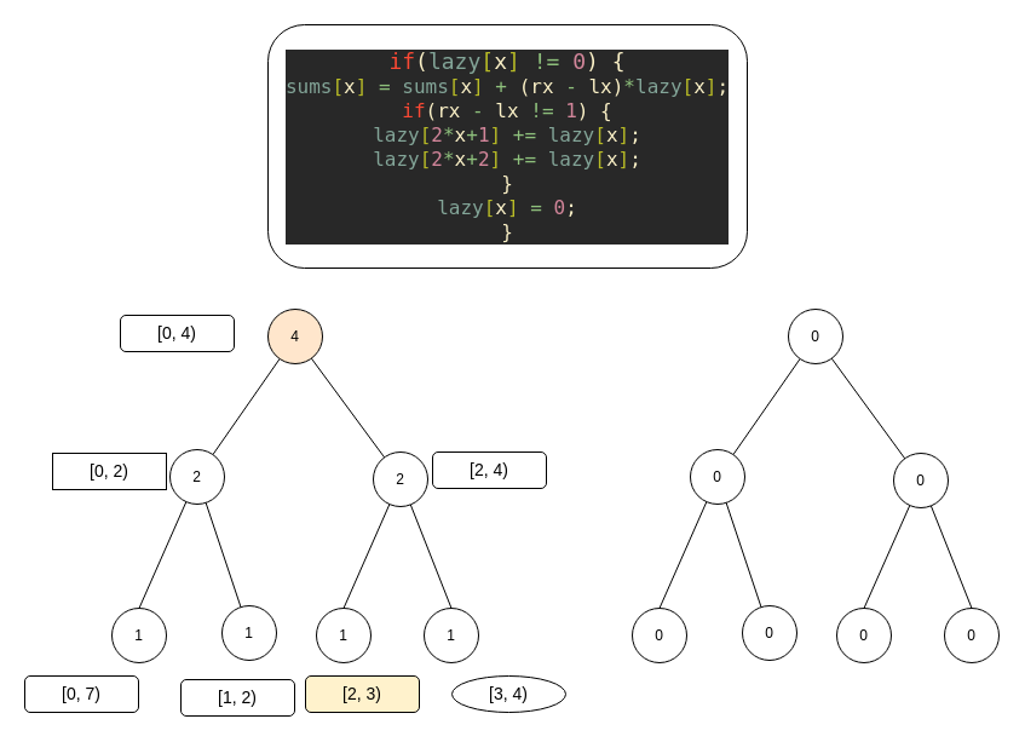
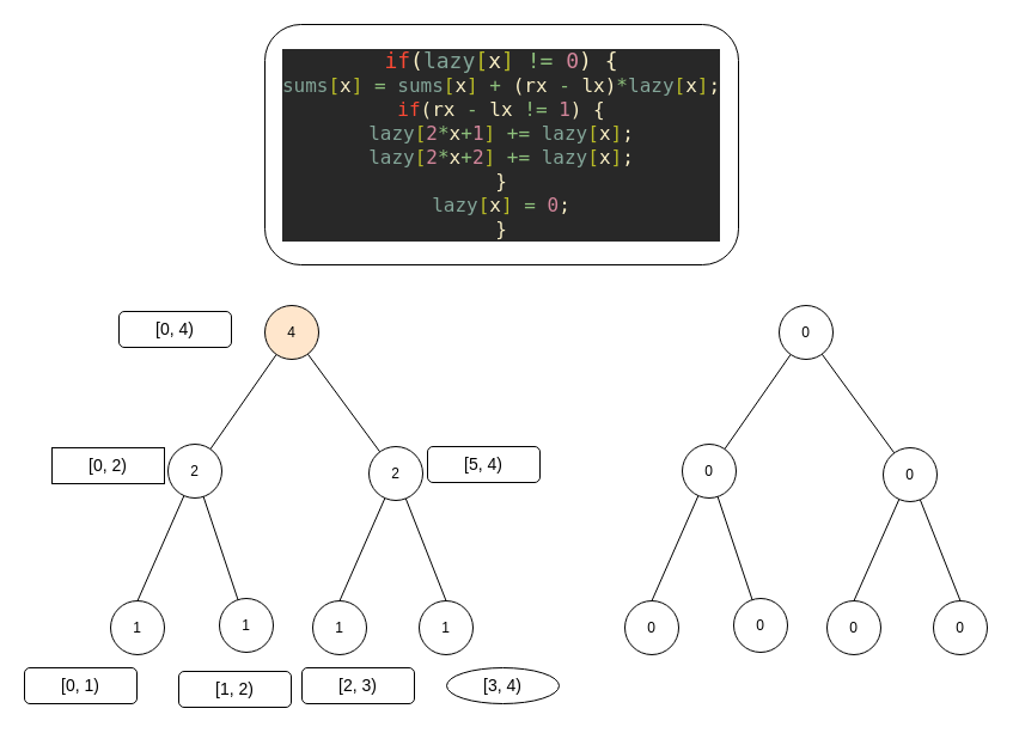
  <mxCell id="0" />
  <mxCell id="1" parent="0" />
  <mxCell id="2" value="1" style="ellipse;whiteSpace=wrap;html=1;aspect=fixed;" vertex="1" parent="1"><mxGeometry x="92" y="502" width="45" height="45" as="geometry" /></mxCell>
  <mxCell id="3" value="1" style="ellipse;whiteSpace=wrap;html=1;aspect=fixed;" vertex="1" parent="1"><mxGeometry x="183" y="500" width="45" height="45" as="geometry" /></mxCell>
  <mxCell id="4" value="1" style="ellipse;whiteSpace=wrap;html=1;aspect=fixed;" vertex="1" parent="1"><mxGeometry x="261" y="502" width="45" height="45" as="geometry" /></mxCell>
  <mxCell id="5" value="1" style="ellipse;whiteSpace=wrap;html=1;aspect=fixed;" vertex="1" parent="1"><mxGeometry x="350" y="502" width="45" height="45" as="geometry" /></mxCell>
  <mxCell id="6" value="2" style="ellipse;whiteSpace=wrap;html=1;aspect=fixed;" vertex="1" parent="1"><mxGeometry x="140" y="371" width="45" height="45" as="geometry" /></mxCell>
  <mxCell id="7" value="2" style="ellipse;whiteSpace=wrap;html=1;aspect=fixed;" vertex="1" parent="1"><mxGeometry x="308" y="373" width="45" height="45" as="geometry" /></mxCell>
  <mxCell id="8" value="4" style="ellipse;whiteSpace=wrap;html=1;aspect=fixed;fillColor=#ffe6cc;" vertex="1" parent="1"><mxGeometry x="221" y="255" width="45" height="45" as="geometry" /></mxCell>
  <mxCell id="9" value="" style="endArrow=none;html=1;exitX=0.5;exitY=0;exitDx=0;exitDy=0;" edge="1" parent="1" source="2" target="6"><mxGeometry width="50" height="50" relative="1" as="geometry"><mxPoint x="549" y="436" as="sourcePoint" /><mxPoint x="599" y="386" as="targetPoint" /></mxGeometry></mxCell>
  <mxCell id="10" value="" style="endArrow=none;html=1;" edge="1" parent="1" source="3" target="6"><mxGeometry width="50" height="50" relative="1" as="geometry"><mxPoint x="120.5" y="499" as="sourcePoint" /><mxPoint x="164.047" y="424.867" as="targetPoint" /></mxGeometry></mxCell>
  <mxCell id="11" value="" style="endArrow=none;html=1;exitX=0.5;exitY=0;exitDx=0;exitDy=0;" edge="1" parent="1" source="5" target="7"><mxGeometry width="50" height="50" relative="1" as="geometry"><mxPoint x="405.885" y="521.265" as="sourcePoint" /><mxPoint x="376.995" y="434.995" as="targetPoint" /></mxGeometry></mxCell>
  <mxCell id="12" value="" style="endArrow=none;html=1;exitX=0.5;exitY=0;exitDx=0;exitDy=0;" edge="1" parent="1" source="4" target="7"><mxGeometry width="50" height="50" relative="1" as="geometry"><mxPoint x="326.71" y="530.58" as="sourcePoint" /><mxPoint x="316" y="429" as="targetPoint" /></mxGeometry></mxCell>
  <mxCell id="13" value="" style="endArrow=none;html=1;" edge="1" parent="1" source="7" target="8"><mxGeometry width="50" height="50" relative="1" as="geometry"><mxPoint x="549" y="436" as="sourcePoint" /><mxPoint x="599" y="386" as="targetPoint" /></mxGeometry></mxCell>
  <mxCell id="14" value="" style="endArrow=none;html=1;" edge="1" parent="1" source="6" target="8"><mxGeometry width="50" height="50" relative="1" as="geometry"><mxPoint x="231.297" y="399.781" as="sourcePoint" /><mxPoint x="171.002" y="318" as="targetPoint" /></mxGeometry></mxCell>
  <mxCell id="15" value="0" style="ellipse;whiteSpace=wrap;html=1;aspect=fixed;" vertex="1" parent="1"><mxGeometry x="522" y="502" width="45" height="45" as="geometry" /></mxCell>
  <mxCell id="16" value="0" style="ellipse;whiteSpace=wrap;html=1;aspect=fixed;" vertex="1" parent="1"><mxGeometry x="613" y="500" width="45" height="45" as="geometry" /></mxCell>
  <mxCell id="17" value="0" style="ellipse;whiteSpace=wrap;html=1;aspect=fixed;" vertex="1" parent="1"><mxGeometry x="691" y="502" width="45" height="45" as="geometry" /></mxCell>
  <mxCell id="18" value="0" style="ellipse;whiteSpace=wrap;html=1;aspect=fixed;" vertex="1" parent="1"><mxGeometry x="780" y="502" width="45" height="45" as="geometry" /></mxCell>
  <mxCell id="19" value="&lt;div&gt;0&lt;/div&gt;" style="ellipse;whiteSpace=wrap;html=1;aspect=fixed;" vertex="1" parent="1"><mxGeometry x="570" y="371" width="45" height="45" as="geometry" /></mxCell>
  <mxCell id="20" value="0" style="ellipse;whiteSpace=wrap;html=1;aspect=fixed;" vertex="1" parent="1"><mxGeometry x="738" y="374" width="45" height="45" as="geometry" /></mxCell>
  <mxCell id="21" value="0" style="ellipse;whiteSpace=wrap;html=1;aspect=fixed;" vertex="1" parent="1"><mxGeometry x="651" y="255" width="45" height="45" as="geometry" /></mxCell>
  <mxCell id="22" value="" style="endArrow=none;html=1;exitX=0.5;exitY=0;exitDx=0;exitDy=0;" edge="1" parent="1" source="15" target="19"><mxGeometry width="50" height="50" relative="1" as="geometry"><mxPoint x="979" y="436" as="sourcePoint" /><mxPoint x="1029" y="386" as="targetPoint" /></mxGeometry></mxCell>
  <mxCell id="23" value="" style="endArrow=none;html=1;" edge="1" parent="1" source="16" target="19"><mxGeometry width="50" height="50" relative="1" as="geometry"><mxPoint x="550.5" y="499" as="sourcePoint" /><mxPoint x="594.047" y="424.867" as="targetPoint" /></mxGeometry></mxCell>
  <mxCell id="24" value="" style="endArrow=none;html=1;exitX=0.5;exitY=0;exitDx=0;exitDy=0;" edge="1" parent="1" source="18" target="20"><mxGeometry width="50" height="50" relative="1" as="geometry"><mxPoint x="835.885" y="521.265" as="sourcePoint" /><mxPoint x="806.995" y="434.995" as="targetPoint" /></mxGeometry></mxCell>
  <mxCell id="25" value="" style="endArrow=none;html=1;exitX=0.5;exitY=0;exitDx=0;exitDy=0;" edge="1" parent="1" source="17" target="20"><mxGeometry width="50" height="50" relative="1" as="geometry"><mxPoint x="756.71" y="530.58" as="sourcePoint" /><mxPoint x="746" y="429" as="targetPoint" /></mxGeometry></mxCell>
  <mxCell id="26" value="" style="endArrow=none;html=1;" edge="1" parent="1" source="20" target="21"><mxGeometry width="50" height="50" relative="1" as="geometry"><mxPoint x="979" y="436" as="sourcePoint" /><mxPoint x="1029" y="386" as="targetPoint" /></mxGeometry></mxCell>
  <mxCell id="27" value="" style="endArrow=none;html=1;" edge="1" parent="1" source="19" target="21"><mxGeometry width="50" height="50" relative="1" as="geometry"><mxPoint x="661.297" y="399.781" as="sourcePoint" /><mxPoint x="601.002" y="318" as="targetPoint" /></mxGeometry></mxCell>
  <mxCell id="28" value="&lt;font style=&quot;font-size: 14px&quot;&gt;[0, 4)&lt;/font&gt;" style="rounded=1;whiteSpace=wrap;html=1;" vertex="1" parent="1"><mxGeometry x="99" y="260" width="94" height="30" as="geometry" /></mxCell>
  <mxCell id="29" value="&lt;font style=&quot;font-size: 14px&quot;&gt;[0, 2)&lt;/font&gt;" style="whiteSpace=wrap;html=1;rounded=0;" vertex="1" parent="1"><mxGeometry x="43" y="374" width="94" height="30" as="geometry" /></mxCell>
- <mxCell id="30" value="&lt;div&gt;&lt;font style=&quot;font-size: 14px&quot;&gt;[2, 4)&lt;/font&gt;&lt;/div&gt;" style="rounded=1;whiteSpace=wrap;html=1;" vertex="1" parent="1"><mxGeometry x="357" y="373" width="94" height="30" as="geometry" /></mxCell>
- <mxCell id="31" value="&lt;font style=&quot;font-size: 14px&quot;&gt;[0, 7)&lt;/font&gt;" style="rounded=1;whiteSpace=wrap;html=1;" vertex="1" parent="1"><mxGeometry x="20" y="558" width="94" height="30" as="geometry" /></mxCell>
+ <mxCell id="30" value="&lt;div&gt;&lt;font style=&quot;font-size: 14px&quot;&gt;[5, 4)&lt;/font&gt;&lt;/div&gt;" style="rounded=1;whiteSpace=wrap;html=1;" vertex="1" parent="1"><mxGeometry x="357" y="373" width="94" height="30" as="geometry" /></mxCell>
+ <mxCell id="31" value="&lt;font style=&quot;font-size: 14px&quot;&gt;[0, 1)&lt;/font&gt;" style="rounded=1;whiteSpace=wrap;html=1;" vertex="1" parent="1"><mxGeometry x="20" y="558" width="94" height="30" as="geometry" /></mxCell>
  <mxCell id="32" value="&lt;font style=&quot;font-size: 14px&quot;&gt;[1, 2)&lt;/font&gt;" style="rounded=1;whiteSpace=wrap;html=1;" vertex="1" parent="1"><mxGeometry x="149" y="561" width="94" height="30" as="geometry" /></mxCell>
- <mxCell id="33" value="&lt;font style=&quot;font-size: 14px&quot;&gt;[2, 3)&lt;/font&gt;" style="rounded=1;whiteSpace=wrap;html=1;fillColor=#fff2cc;" vertex="1" parent="1"><mxGeometry x="252" y="558" width="94" height="30" as="geometry" /></mxCell>
+ <mxCell id="33" value="&lt;font style=&quot;font-size: 14px&quot;&gt;[2, 3)&lt;/font&gt;" style="rounded=1;whiteSpace=wrap;html=1;" vertex="1" parent="1"><mxGeometry x="252" y="558" width="94" height="30" as="geometry" /></mxCell>
  <mxCell id="34" value="&lt;font style=&quot;font-size: 14px&quot;&gt;[3, 4)&lt;/font&gt;" style="ellipse;whiteSpace=wrap;html=1;" vertex="1" parent="1"><mxGeometry x="373" y="558" width="94" height="30" as="geometry" /></mxCell>
  <mxCell id="35" value="&lt;div style=&quot;color: rgb(235 , 219 , 178) ; background-color: rgb(40 , 40 , 40) ; font-family: &amp;#34;droid sans mono&amp;#34; , &amp;#34;monospace&amp;#34; , monospace , &amp;#34;droid sans fallback&amp;#34; ; font-weight: normal ; font-size: 15px ; line-height: 20px&quot;&gt;&lt;div&gt;&lt;font style=&quot;font-size: 18px&quot;&gt;&lt;span style=&quot;color: #fb4934&quot;&gt;if&lt;/span&gt;&lt;span style=&quot;color: #fbf1c7&quot;&gt;(&lt;/span&gt;&lt;span style=&quot;color: #83a598&quot;&gt;lazy&lt;/span&gt;&lt;span style=&quot;color: #b8bb26&quot;&gt;[&lt;/span&gt;&lt;span style=&quot;color: #fbf1c7&quot;&gt;x&lt;/span&gt;&lt;span style=&quot;color: #b8bb26&quot;&gt;]&lt;/span&gt;&lt;span style=&quot;color: #fbf1c7&quot;&gt; &lt;/span&gt;&lt;span style=&quot;color: #8ec07c&quot;&gt;!=&lt;/span&gt;&lt;span style=&quot;color: #fbf1c7&quot;&gt; &lt;/span&gt;&lt;span style=&quot;color: #d3869b&quot;&gt;0&lt;/span&gt;&lt;span style=&quot;color: #fbf1c7&quot;&gt;) {&lt;/span&gt;&lt;/font&gt;&lt;/div&gt;&lt;div&gt;&lt;font size=&quot;3&quot;&gt;&lt;span style=&quot;color: #fbf1c7&quot;&gt;                &lt;/span&gt;&lt;span style=&quot;color: #83a598&quot;&gt;sums&lt;/span&gt;&lt;span style=&quot;color: #b8bb26&quot;&gt;[&lt;/span&gt;&lt;span style=&quot;color: #fbf1c7&quot;&gt;x&lt;/span&gt;&lt;span style=&quot;color: #b8bb26&quot;&gt;]&lt;/span&gt;&lt;span style=&quot;color: #fbf1c7&quot;&gt; &lt;/span&gt;&lt;span style=&quot;color: #8ec07c&quot;&gt;=&lt;/span&gt;&lt;span style=&quot;color: #fbf1c7&quot;&gt; &lt;/span&gt;&lt;span style=&quot;color: #83a598&quot;&gt;sums&lt;/span&gt;&lt;span style=&quot;color: #b8bb26&quot;&gt;[&lt;/span&gt;&lt;span style=&quot;color: #fbf1c7&quot;&gt;x&lt;/span&gt;&lt;span style=&quot;color: #b8bb26&quot;&gt;]&lt;/span&gt;&lt;span style=&quot;color: #fbf1c7&quot;&gt; &lt;/span&gt;&lt;span style=&quot;color: #8ec07c&quot;&gt;+&lt;/span&gt;&lt;span style=&quot;color: #fbf1c7&quot;&gt; (&lt;/span&gt;&lt;span style=&quot;color: #fbf1c7&quot;&gt;rx&lt;/span&gt;&lt;span style=&quot;color: #fbf1c7&quot;&gt; &lt;/span&gt;&lt;span style=&quot;color: #8ec07c&quot;&gt;-&lt;/span&gt;&lt;span style=&quot;color: #fbf1c7&quot;&gt; &lt;/span&gt;&lt;span style=&quot;color: #fbf1c7&quot;&gt;lx&lt;/span&gt;&lt;span style=&quot;color: #fbf1c7&quot;&gt;)&lt;/span&gt;&lt;span style=&quot;color: #8ec07c&quot;&gt;*&lt;/span&gt;&lt;span style=&quot;color: #83a598&quot;&gt;lazy&lt;/span&gt;&lt;span style=&quot;color: #b8bb26&quot;&gt;[&lt;/span&gt;&lt;span style=&quot;color: #fbf1c7&quot;&gt;x&lt;/span&gt;&lt;span style=&quot;color: #b8bb26&quot;&gt;]&lt;/span&gt;&lt;span style=&quot;color: #fbf1c7&quot;&gt;;&lt;/span&gt;&lt;/font&gt;&lt;/div&gt;&lt;div&gt;&lt;font size=&quot;3&quot;&gt;&lt;span style=&quot;color: #fbf1c7&quot;&gt;                &lt;/span&gt;&lt;span style=&quot;color: #fb4934&quot;&gt;if&lt;/span&gt;&lt;span style=&quot;color: #fbf1c7&quot;&gt;(&lt;/span&gt;&lt;span style=&quot;color: #fbf1c7&quot;&gt;rx&lt;/span&gt;&lt;span style=&quot;color: #fbf1c7&quot;&gt; &lt;/span&gt;&lt;span style=&quot;color: #8ec07c&quot;&gt;-&lt;/span&gt;&lt;span style=&quot;color: #fbf1c7&quot;&gt; &lt;/span&gt;&lt;span style=&quot;color: #fbf1c7&quot;&gt;lx&lt;/span&gt;&lt;span style=&quot;color: #fbf1c7&quot;&gt; &lt;/span&gt;&lt;span style=&quot;color: #8ec07c&quot;&gt;!=&lt;/span&gt;&lt;span style=&quot;color: #fbf1c7&quot;&gt; &lt;/span&gt;&lt;span style=&quot;color: #d3869b&quot;&gt;1&lt;/span&gt;&lt;span style=&quot;color: #fbf1c7&quot;&gt;) {&lt;/span&gt;&lt;/font&gt;&lt;/div&gt;&lt;div&gt;&lt;font size=&quot;3&quot;&gt;&lt;span style=&quot;color: #fbf1c7&quot;&gt;                    &lt;/span&gt;&lt;span style=&quot;color: #83a598&quot;&gt;lazy&lt;/span&gt;&lt;span style=&quot;color: #b8bb26&quot;&gt;[&lt;/span&gt;&lt;span style=&quot;color: #d3869b&quot;&gt;2&lt;/span&gt;&lt;span style=&quot;color: #8ec07c&quot;&gt;*&lt;/span&gt;&lt;span style=&quot;color: #fbf1c7&quot;&gt;x&lt;/span&gt;&lt;span style=&quot;color: #8ec07c&quot;&gt;+&lt;/span&gt;&lt;span style=&quot;color: #d3869b&quot;&gt;1&lt;/span&gt;&lt;span style=&quot;color: #b8bb26&quot;&gt;]&lt;/span&gt;&lt;span style=&quot;color: #fbf1c7&quot;&gt; &lt;/span&gt;&lt;span style=&quot;color: #8ec07c&quot;&gt;+=&lt;/span&gt;&lt;span style=&quot;color: #fbf1c7&quot;&gt; &lt;/span&gt;&lt;span style=&quot;color: #83a598&quot;&gt;lazy&lt;/span&gt;&lt;span style=&quot;color: #b8bb26&quot;&gt;[&lt;/span&gt;&lt;span style=&quot;color: #fbf1c7&quot;&gt;x&lt;/span&gt;&lt;span style=&quot;color: #b8bb26&quot;&gt;]&lt;/span&gt;&lt;span style=&quot;color: #fbf1c7&quot;&gt;;&lt;/span&gt;&lt;/font&gt;&lt;/div&gt;&lt;div&gt;&lt;font size=&quot;3&quot;&gt;&lt;span style=&quot;color: #fbf1c7&quot;&gt;                    &lt;/span&gt;&lt;span style=&quot;color: #83a598&quot;&gt;lazy&lt;/span&gt;&lt;span style=&quot;color: #b8bb26&quot;&gt;[&lt;/span&gt;&lt;span style=&quot;color: #d3869b&quot;&gt;2&lt;/span&gt;&lt;span style=&quot;color: #8ec07c&quot;&gt;*&lt;/span&gt;&lt;span style=&quot;color: #fbf1c7&quot;&gt;x&lt;/span&gt;&lt;span style=&quot;color: #8ec07c&quot;&gt;+&lt;/span&gt;&lt;span style=&quot;color: #d3869b&quot;&gt;2&lt;/span&gt;&lt;span style=&quot;color: #b8bb26&quot;&gt;]&lt;/span&gt;&lt;span style=&quot;color: #fbf1c7&quot;&gt; &lt;/span&gt;&lt;span style=&quot;color: #8ec07c&quot;&gt;+=&lt;/span&gt;&lt;span style=&quot;color: #fbf1c7&quot;&gt; &lt;/span&gt;&lt;span style=&quot;color: #83a598&quot;&gt;lazy&lt;/span&gt;&lt;span style=&quot;color: #b8bb26&quot;&gt;[&lt;/span&gt;&lt;span style=&quot;color: #fbf1c7&quot;&gt;x&lt;/span&gt;&lt;span style=&quot;color: #b8bb26&quot;&gt;]&lt;/span&gt;&lt;span style=&quot;color: #fbf1c7&quot;&gt;;&lt;/span&gt;&lt;/font&gt;&lt;/div&gt;&lt;div&gt;&lt;font size=&quot;3&quot;&gt;&lt;span style=&quot;color: #fbf1c7&quot;&gt;                }&lt;/span&gt;&lt;/font&gt;&lt;/div&gt;&lt;div&gt;&lt;font size=&quot;3&quot;&gt;&lt;span style=&quot;color: #fbf1c7&quot;&gt;                &lt;/span&gt;&lt;span style=&quot;color: #83a598&quot;&gt;lazy&lt;/span&gt;&lt;span style=&quot;color: #b8bb26&quot;&gt;[&lt;/span&gt;&lt;span style=&quot;color: #fbf1c7&quot;&gt;x&lt;/span&gt;&lt;span style=&quot;color: #b8bb26&quot;&gt;]&lt;/span&gt;&lt;span style=&quot;color: #fbf1c7&quot;&gt; &lt;/span&gt;&lt;span style=&quot;color: #8ec07c&quot;&gt;=&lt;/span&gt;&lt;span style=&quot;color: #fbf1c7&quot;&gt; &lt;/span&gt;&lt;span style=&quot;color: #d3869b&quot;&gt;0&lt;/span&gt;&lt;span style=&quot;color: #fbf1c7&quot;&gt;;&lt;/span&gt;&lt;/font&gt;&lt;/div&gt;&lt;div&gt;&lt;font size=&quot;3&quot;&gt;&lt;span style=&quot;color: #fbf1c7&quot;&gt;        }&lt;/span&gt;&lt;/font&gt;&lt;/div&gt;&lt;/div&gt;" style="rounded=1;whiteSpace=wrap;html=1;" vertex="1" parent="1"><mxGeometry x="221" y="20" width="396" height="201" as="geometry" /></mxCell>
